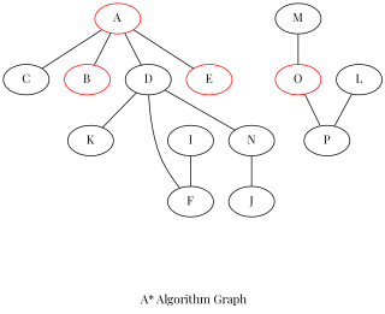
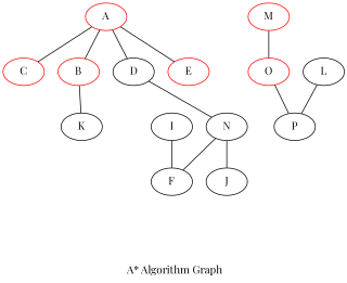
  graph {
    fontname="Playfair Display"
    label="\n\n A* Algorithm Graph"
    node [fontname="Playfair Display"]
    edge [fontname="Playfair Display"]
    A [color=red]
-   C [color=black]
+   C [color=red]
    B [color=red]
    D
    E [color=red]
    K
    N
    I [color=black]
    F
-   M [color=black]
+   M [color=red]
    O [color=red]
    L
    P
    J
    A -- C
    A -- B
    A -- D
    A -- E
-   D -- K
+   B -- K
    D -- N
-   D -- F
+   N -- F
    N -- J
    I -- F
    M -- O
    O -- P
    L -- P
  }
